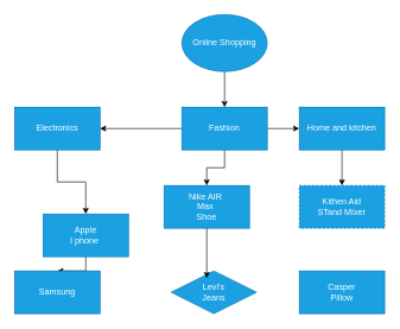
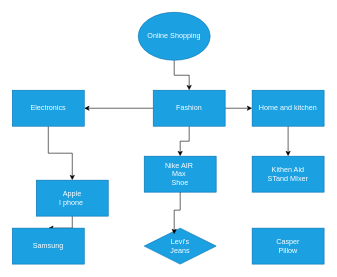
  <mxCell id="0" />
  <mxCell id="1" parent="0" />
  <mxCell id="2" style="edgeStyle=orthogonalEdgeStyle;rounded=0;orthogonalLoop=1;jettySize=auto;html=1;entryX=0.5;entryY=0;entryDx=0;entryDy=0;exitX=0.5;exitY=1;exitDx=0;exitDy=0;exitPerimeter=0;" edge="1" parent="1" source="3" target="9"><mxGeometry relative="1" as="geometry"><mxPoint x="70" y="100" as="sourcePoint" /></mxGeometry></mxCell>
- <mxCell id="3" value="Online Shopping" style="ellipse;whiteSpace=wrap;html=1;fillColor=#1ba1e2;fontColor=#ffffff;strokeColor=#006EAF;" vertex="1" parent="1"><mxGeometry x="255" y="20" width="120" height="80" as="geometry" /></mxCell>
+ <mxCell id="3" value="Online Shopping" style="ellipse;whiteSpace=wrap;html=1;fillColor=#1ba1e2;fontColor=#ffffff;strokeColor=#006EAF;" vertex="1" parent="1"><mxGeometry x="230" y="20" width="120" height="80" as="geometry" /></mxCell>
  <mxCell id="4" style="edgeStyle=orthogonalEdgeStyle;rounded=0;orthogonalLoop=1;jettySize=auto;html=1;exitX=0.5;exitY=1;exitDx=0;exitDy=0;entryX=0.5;entryY=0;entryDx=0;entryDy=0;" edge="1" parent="1" source="5" target="13"><mxGeometry relative="1" as="geometry" /></mxCell>
  <mxCell id="5" value="Electronics" style="rounded=0;whiteSpace=wrap;html=1;fillColor=#1ba1e2;fontColor=#ffffff;strokeColor=#006EAF;" vertex="1" parent="1"><mxGeometry x="20" y="150" width="120" height="60" as="geometry" /></mxCell>
  <mxCell id="6" style="edgeStyle=orthogonalEdgeStyle;rounded=0;orthogonalLoop=1;jettySize=auto;html=1;exitX=0.5;exitY=1;exitDx=0;exitDy=0;" edge="1" parent="1" source="9" target="14"><mxGeometry relative="1" as="geometry" /></mxCell>
  <mxCell id="7" style="edgeStyle=orthogonalEdgeStyle;rounded=0;orthogonalLoop=1;jettySize=auto;html=1;entryX=0;entryY=0.5;entryDx=0;entryDy=0;" edge="1" parent="1" source="9" target="11"><mxGeometry relative="1" as="geometry" /></mxCell>
  <mxCell id="8" style="edgeStyle=orthogonalEdgeStyle;rounded=0;orthogonalLoop=1;jettySize=auto;html=1;exitX=0;exitY=0.5;exitDx=0;exitDy=0;entryX=1;entryY=0.5;entryDx=0;entryDy=0;labelBackgroundColor=light-dark(#FFFFFF,#000000);" edge="1" parent="1" source="9" target="5"><mxGeometry relative="1" as="geometry" /></mxCell>
  <mxCell id="9" value="Fashion" style="rounded=0;whiteSpace=wrap;html=1;fillColor=#1ba1e2;fontColor=#ffffff;strokeColor=#006EAF;" vertex="1" parent="1"><mxGeometry x="255" y="150" width="120" height="60" as="geometry" /></mxCell>
  <mxCell id="10" style="edgeStyle=orthogonalEdgeStyle;rounded=0;orthogonalLoop=1;jettySize=auto;html=1;exitX=0.5;exitY=1;exitDx=0;exitDy=0;entryX=0.5;entryY=0;entryDx=0;entryDy=0;" edge="1" parent="1" source="11" target="15"><mxGeometry relative="1" as="geometry" /></mxCell>
  <mxCell id="11" value="Home and kitchen" style="rounded=0;whiteSpace=wrap;html=1;fillColor=#1ba1e2;fontColor=#ffffff;strokeColor=#006EAF;" vertex="1" parent="1"><mxGeometry x="420" y="150" width="120" height="60" as="geometry" /></mxCell>
  <mxCell id="12" style="edgeStyle=orthogonalEdgeStyle;rounded=0;orthogonalLoop=1;jettySize=auto;html=1;exitX=0.5;exitY=1;exitDx=0;exitDy=0;" edge="1" parent="1" source="13" target="16"><mxGeometry relative="1" as="geometry" /></mxCell>
  <mxCell id="13" value="Apple&lt;div&gt;I phone&amp;nbsp;&lt;/div&gt;" style="rounded=0;whiteSpace=wrap;html=1;fillColor=#1ba1e2;fontColor=#ffffff;strokeColor=#006EAF;" vertex="1" parent="1"><mxGeometry x="60" y="300" width="120" height="60" as="geometry" /></mxCell>
- <mxCell id="14" value="Nike AIR&amp;nbsp;&lt;div&gt;Max&amp;nbsp;&lt;/div&gt;&lt;div&gt;Shoe&lt;/div&gt;" style="rounded=0;whiteSpace=wrap;html=1;fillColor=#1ba1e2;fontColor=#ffffff;strokeColor=#006EAF;" vertex="1" parent="1"><mxGeometry x="230" y="260" width="120" height="60" as="geometry" /></mxCell>
- <mxCell id="15" value="Kithen Aid&lt;div&gt;STand MIxer&lt;/div&gt;" style="rounded=0;whiteSpace=wrap;html=1;fillColor=#1ba1e2;fontColor=#ffffff;strokeColor=#006EAF;dashed=1;" vertex="1" parent="1"><mxGeometry x="420" y="260" width="120" height="60" as="geometry" /></mxCell>
+ <mxCell id="14" value="Nike AIR&amp;nbsp;&lt;div&gt;Max&amp;nbsp;&lt;/div&gt;&lt;div&gt;Shoe&lt;/div&gt;" style="rounded=0;whiteSpace=wrap;html=1;fillColor=#1ba1e2;fontColor=#ffffff;strokeColor=#006EAF;" vertex="1" parent="1"><mxGeometry x="240" y="260" width="120" height="60" as="geometry" /></mxCell>
+ <mxCell id="15" value="Kithen Aid&lt;div&gt;STand MIxer&lt;/div&gt;" style="rounded=0;whiteSpace=wrap;html=1;fillColor=#1ba1e2;fontColor=#ffffff;strokeColor=#006EAF;" vertex="1" parent="1"><mxGeometry x="420" y="260" width="120" height="60" as="geometry" /></mxCell>
  <mxCell id="16" value="Samsung" style="rounded=0;whiteSpace=wrap;html=1;fillColor=#1ba1e2;fontColor=#ffffff;strokeColor=#006EAF;" vertex="1" parent="1"><mxGeometry x="20" y="380" width="120" height="60" as="geometry" /></mxCell>
  <mxCell id="17" value="Levi's&lt;div&gt;Jeans&lt;/div&gt;" style="rhombus;whiteSpace=wrap;html=1;fillColor=#1ba1e2;fontColor=#ffffff;strokeColor=#006EAF;" vertex="1" parent="1"><mxGeometry x="240" y="380" width="120" height="60" as="geometry" /></mxCell>
  <mxCell id="18" value="Casper&lt;div&gt;Pillow&lt;/div&gt;" style="rounded=0;whiteSpace=wrap;html=1;fillColor=#1ba1e2;fontColor=#ffffff;strokeColor=#006EAF;" vertex="1" parent="1"><mxGeometry x="420" y="380" width="120" height="60" as="geometry" /></mxCell>
  <mxCell id="19" style="edgeStyle=orthogonalEdgeStyle;rounded=0;orthogonalLoop=1;jettySize=auto;html=1;exitX=0.5;exitY=1;exitDx=0;exitDy=0;entryX=0.417;entryY=0.167;entryDx=0;entryDy=0;entryPerimeter=0;" edge="1" parent="1" source="14" target="17"><mxGeometry relative="1" as="geometry" /></mxCell>
